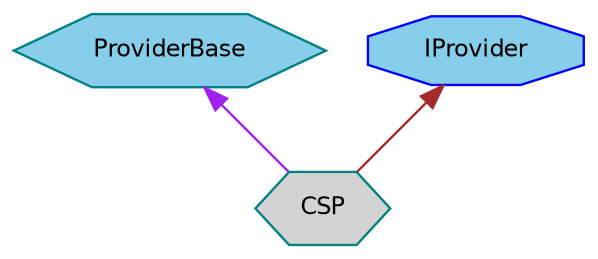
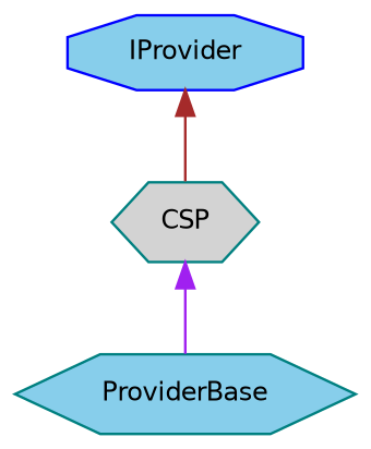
  digraph {
    node [color=teal fillcolor=skyblue fontname=Helvetica fontsize=10 shape=hexagon style=filled]
    edge [dir=back fontname=Helvetica fontsize=10 labelfontname=Helvetica labelfontsize=10 style=solid]
    n1 [fillcolor=lightgrey fontcolor=black height=0.2 label=CSP width=0.4]
    n2 [height=0.2 label=ProviderBase width=0.4]
    n3 [color=blue height=0.2 label=IProvider shape=octagon width=0.4]
-   n2 -> n1 [color=purple]
+   n1 -> n2 [color=purple]
    n3 -> n1 [color=brown]
  }
